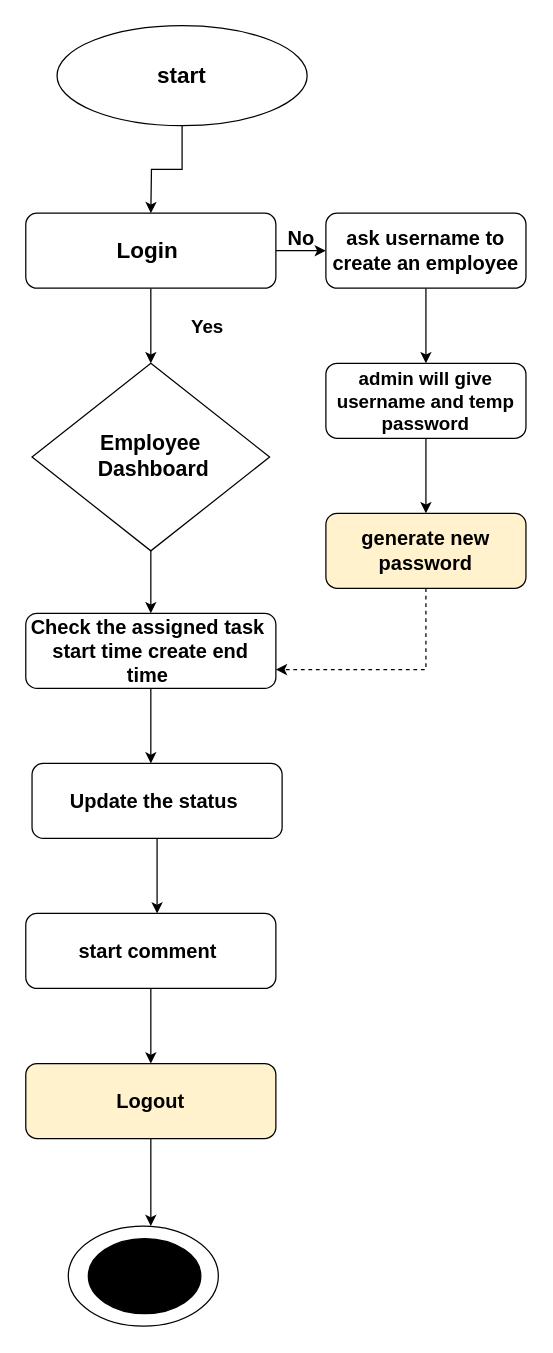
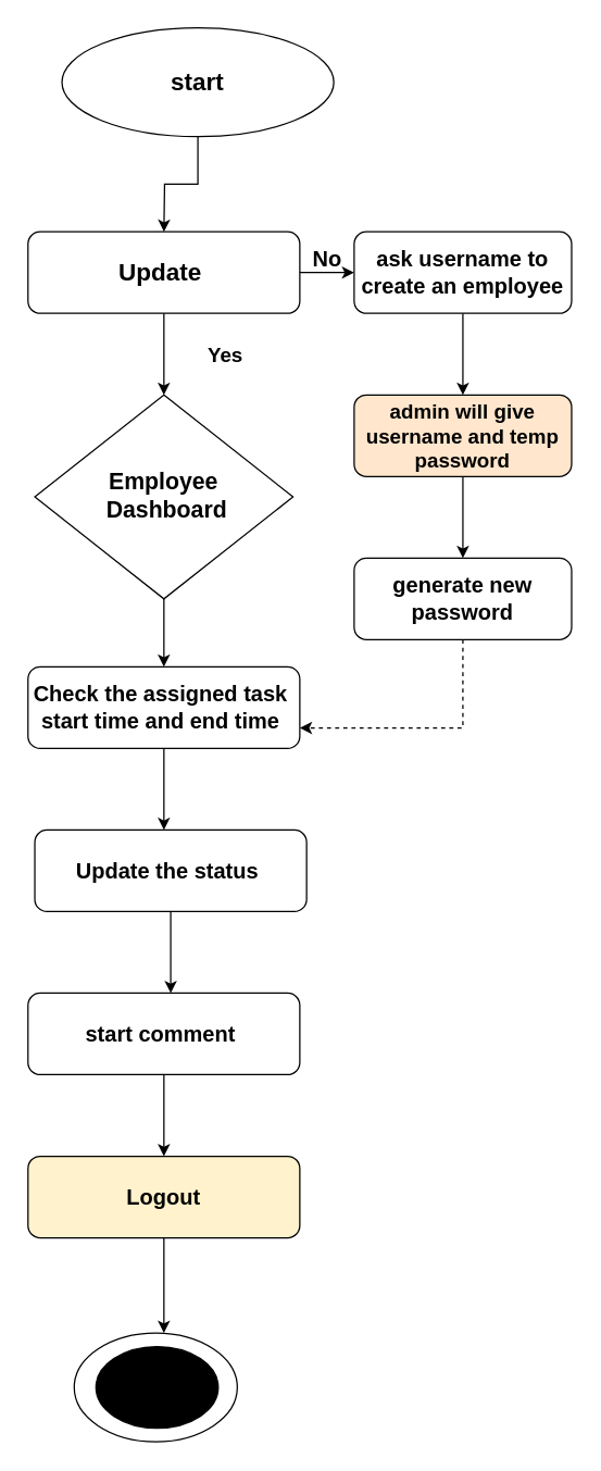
  <mxCell id="0" />
  <mxCell id="1" parent="0" />
  <mxCell id="2" style="edgeStyle=orthogonalEdgeStyle;rounded=0;orthogonalLoop=1;jettySize=auto;html=1;exitX=0.5;exitY=1;exitDx=0;exitDy=0;" edge="1" parent="1" source="3"><mxGeometry relative="1" as="geometry"><mxPoint x="120" y="170" as="targetPoint" /></mxGeometry></mxCell>
  <mxCell id="3" value="&lt;b&gt;&lt;font style=&quot;font-size: 18px&quot;&gt;start&lt;/font&gt;&lt;/b&gt;" style="ellipse;whiteSpace=wrap;html=1;" vertex="1" parent="1"><mxGeometry x="45" y="20" width="200" height="80" as="geometry" /></mxCell>
  <mxCell id="4" style="edgeStyle=orthogonalEdgeStyle;rounded=0;orthogonalLoop=1;jettySize=auto;html=1;exitX=0.5;exitY=1;exitDx=0;exitDy=0;" edge="1" parent="1" source="6"><mxGeometry relative="1" as="geometry"><mxPoint x="120" y="290" as="targetPoint" /></mxGeometry></mxCell>
  <mxCell id="5" style="edgeStyle=orthogonalEdgeStyle;rounded=0;orthogonalLoop=1;jettySize=auto;html=1;exitX=1;exitY=0.5;exitDx=0;exitDy=0;" edge="1" parent="1" source="6"><mxGeometry relative="1" as="geometry"><mxPoint x="260" y="200" as="targetPoint" /></mxGeometry></mxCell>
- <mxCell id="6" value="&lt;font style=&quot;font-size: 18px&quot;&gt;&lt;b&gt;Login&amp;nbsp;&lt;/b&gt;&lt;/font&gt;" style="rounded=1;whiteSpace=wrap;html=1;" vertex="1" parent="1"><mxGeometry x="20" y="170" width="200" height="60" as="geometry" /></mxCell>
+ <mxCell id="6" value="&lt;font style=&quot;font-size: 18px&quot;&gt;&lt;b&gt;Update&amp;nbsp;&lt;/b&gt;&lt;/font&gt;" style="rounded=1;whiteSpace=wrap;html=1;" vertex="1" parent="1"><mxGeometry x="20" y="170" width="200" height="60" as="geometry" /></mxCell>
  <mxCell id="7" style="edgeStyle=orthogonalEdgeStyle;rounded=0;orthogonalLoop=1;jettySize=auto;html=1;exitX=0.5;exitY=1;exitDx=0;exitDy=0;" edge="1" parent="1" source="8"><mxGeometry relative="1" as="geometry"><mxPoint x="120" y="490" as="targetPoint" /></mxGeometry></mxCell>
  <mxCell id="8" value="&lt;b&gt;&lt;font style=&quot;font-size: 17px&quot;&gt;Employee&lt;br&gt;&amp;nbsp;Dashboard&lt;/font&gt;&lt;/b&gt;" style="rhombus;whiteSpace=wrap;html=1;" vertex="1" parent="1"><mxGeometry x="25" y="290" width="190" height="150" as="geometry" /></mxCell>
  <mxCell id="9" value="&lt;b&gt;&lt;font style=&quot;font-size: 15px&quot;&gt;Yes&lt;/font&gt;&lt;/b&gt;" style="text;html=1;align=center;verticalAlign=middle;resizable=0;points=[];autosize=1;strokeColor=none;" vertex="1" parent="1"><mxGeometry x="145" y="250" width="40" height="20" as="geometry" /></mxCell>
  <mxCell id="10" value="&lt;b&gt;&lt;font style=&quot;font-size: 16px&quot;&gt;No&lt;/font&gt;&lt;/b&gt;" style="text;html=1;align=center;verticalAlign=middle;resizable=0;points=[];autosize=1;strokeColor=none;" vertex="1" parent="1"><mxGeometry x="220" y="180" width="40" height="20" as="geometry" /></mxCell>
  <mxCell id="11" style="edgeStyle=orthogonalEdgeStyle;rounded=0;orthogonalLoop=1;jettySize=auto;html=1;exitX=0.5;exitY=1;exitDx=0;exitDy=0;" edge="1" parent="1" source="12"><mxGeometry relative="1" as="geometry"><mxPoint x="120" y="610" as="targetPoint" /></mxGeometry></mxCell>
- <mxCell id="12" value="&lt;b&gt;&lt;font style=&quot;font-size: 16px&quot;&gt;Check the assigned task&amp;nbsp; start time create end time&amp;nbsp;&lt;/font&gt;&lt;/b&gt;" style="rounded=1;whiteSpace=wrap;html=1;" vertex="1" parent="1"><mxGeometry x="20" y="490" width="200" height="60" as="geometry" /></mxCell>
+ <mxCell id="12" value="&lt;b&gt;&lt;font style=&quot;font-size: 16px&quot;&gt;Check the assigned task&amp;nbsp; start time and end time&amp;nbsp;&lt;/font&gt;&lt;/b&gt;" style="rounded=1;whiteSpace=wrap;html=1;" vertex="1" parent="1"><mxGeometry x="20" y="490" width="200" height="60" as="geometry" /></mxCell>
  <mxCell id="13" style="edgeStyle=orthogonalEdgeStyle;rounded=0;orthogonalLoop=1;jettySize=auto;html=1;exitX=0.5;exitY=1;exitDx=0;exitDy=0;" edge="1" parent="1" source="14"><mxGeometry relative="1" as="geometry"><mxPoint x="125" y="730" as="targetPoint" /></mxGeometry></mxCell>
  <mxCell id="14" value="&lt;span style=&quot;font-size: 16px&quot;&gt;&lt;b&gt;Update the status&amp;nbsp;&lt;/b&gt;&lt;/span&gt;" style="rounded=1;whiteSpace=wrap;html=1;" vertex="1" parent="1"><mxGeometry x="25" y="610" width="200" height="60" as="geometry" /></mxCell>
  <mxCell id="15" style="edgeStyle=orthogonalEdgeStyle;rounded=0;orthogonalLoop=1;jettySize=auto;html=1;exitX=0.5;exitY=1;exitDx=0;exitDy=0;" edge="1" parent="1" source="16"><mxGeometry relative="1" as="geometry"><mxPoint x="120" y="850" as="targetPoint" /></mxGeometry></mxCell>
  <mxCell id="16" value="&lt;span style=&quot;font-size: 16px&quot;&gt;&lt;b&gt;start comment&amp;nbsp;&lt;/b&gt;&lt;/span&gt;" style="rounded=1;whiteSpace=wrap;html=1;" vertex="1" parent="1"><mxGeometry x="20" y="730" width="200" height="60" as="geometry" /></mxCell>
  <mxCell id="17" style="edgeStyle=orthogonalEdgeStyle;rounded=0;orthogonalLoop=1;jettySize=auto;html=1;exitX=0.5;exitY=1;exitDx=0;exitDy=0;" edge="1" parent="1" source="18"><mxGeometry relative="1" as="geometry"><mxPoint x="120" y="980" as="targetPoint" /></mxGeometry></mxCell>
  <mxCell id="18" value="&lt;span style=&quot;font-size: 16px&quot;&gt;&lt;b&gt;Logout&lt;/b&gt;&lt;/span&gt;" style="rounded=1;whiteSpace=wrap;html=1;fillColor=#fff2cc;" vertex="1" parent="1"><mxGeometry x="20" y="850" width="200" height="60" as="geometry" /></mxCell>
  <mxCell id="19" style="edgeStyle=orthogonalEdgeStyle;rounded=0;orthogonalLoop=1;jettySize=auto;html=1;exitX=0.5;exitY=1;exitDx=0;exitDy=0;" edge="1" parent="1" source="20"><mxGeometry relative="1" as="geometry"><mxPoint x="340" y="290" as="targetPoint" /></mxGeometry></mxCell>
  <mxCell id="20" value="&lt;b&gt;&lt;font style=&quot;font-size: 16px&quot;&gt;ask username to create an employee&lt;/font&gt;&lt;/b&gt;" style="rounded=1;whiteSpace=wrap;html=1;" vertex="1" parent="1"><mxGeometry x="260" y="170" width="160" height="60" as="geometry" /></mxCell>
  <mxCell id="21" style="edgeStyle=orthogonalEdgeStyle;rounded=0;orthogonalLoop=1;jettySize=auto;html=1;exitX=0.5;exitY=1;exitDx=0;exitDy=0;" edge="1" parent="1" source="22"><mxGeometry relative="1" as="geometry"><mxPoint x="340" y="410" as="targetPoint" /></mxGeometry></mxCell>
- <mxCell id="22" value="&lt;b&gt;&lt;font style=&quot;font-size: 15px&quot;&gt;admin will give username and temp password&lt;/font&gt;&lt;/b&gt;" style="rounded=1;whiteSpace=wrap;html=1;" vertex="1" parent="1"><mxGeometry x="260" y="290" width="160" height="60" as="geometry" /></mxCell>
+ <mxCell id="22" value="&lt;b&gt;&lt;font style=&quot;font-size: 15px&quot;&gt;admin will give username and temp password&lt;/font&gt;&lt;/b&gt;" style="rounded=1;whiteSpace=wrap;html=1;fillColor=#ffe6cc;" vertex="1" parent="1"><mxGeometry x="260" y="290" width="160" height="60" as="geometry" /></mxCell>
  <mxCell id="23" style="edgeStyle=orthogonalEdgeStyle;rounded=0;orthogonalLoop=1;jettySize=auto;html=1;exitX=0.5;exitY=1;exitDx=0;exitDy=0;entryX=1;entryY=0.75;entryDx=0;entryDy=0;dashed=1;" edge="1" parent="1" source="24" target="12"><mxGeometry relative="1" as="geometry" /></mxCell>
- <mxCell id="24" value="&lt;b&gt;&lt;font style=&quot;font-size: 16px&quot;&gt;generate new password&lt;/font&gt;&lt;/b&gt;" style="rounded=1;whiteSpace=wrap;html=1;fillColor=#fff2cc;" vertex="1" parent="1"><mxGeometry x="260" y="410" width="160" height="60" as="geometry" /></mxCell>
+ <mxCell id="24" value="&lt;b&gt;&lt;font style=&quot;font-size: 16px&quot;&gt;generate new password&lt;/font&gt;&lt;/b&gt;" style="rounded=1;whiteSpace=wrap;html=1;" vertex="1" parent="1"><mxGeometry x="260" y="410" width="160" height="60" as="geometry" /></mxCell>
  <mxCell id="25" value="" style="ellipse;whiteSpace=wrap;html=1;" vertex="1" parent="1"><mxGeometry x="54" y="980" width="120" height="80" as="geometry" /></mxCell>
  <mxCell id="26" value="" style="ellipse;whiteSpace=wrap;html=1;fillColor=#000000;" vertex="1" parent="1"><mxGeometry x="70" y="990" width="90" height="60" as="geometry" /></mxCell>
